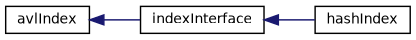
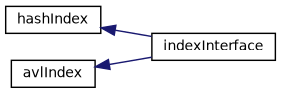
  digraph {
    rankdir=LR
    node [color=black fillcolor=white fontname=Helvetica fontsize=10 shape=record style=filled]
    edge [color=midnightblue dir=back fontname=Helvetica fontsize=10 labelfontname=Helvetica labelfontsize=10 style=solid]
    n1 [height=0.2 label=indexInterface width=0.4]
    n2 [height=0.2 label=hashIndex width=0.4]
    n3 [height=0.2 label=avlIndex width=0.4]
-   n1 -> n2
+   n2 -> n1
    n3 -> n1
  }
